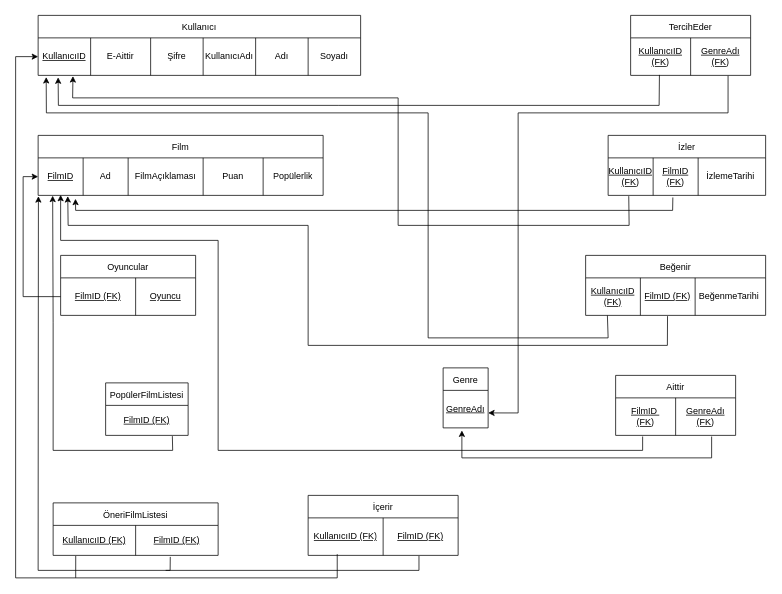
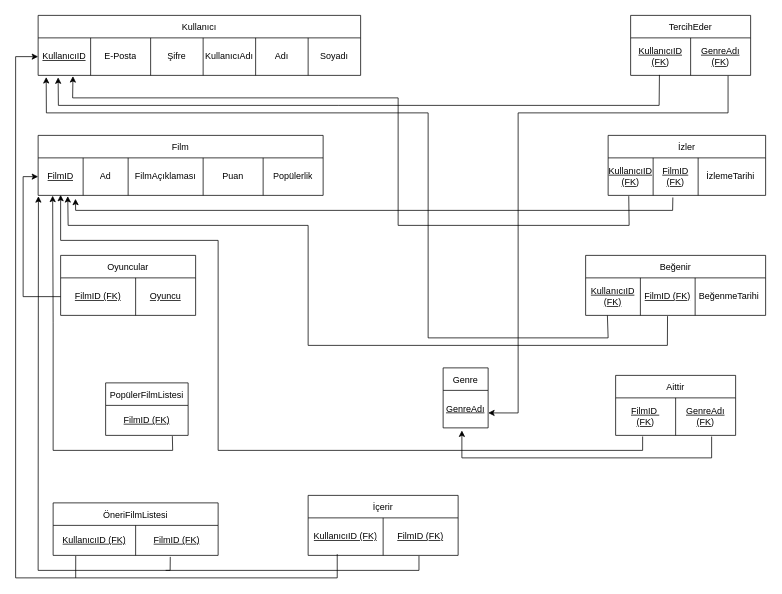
  <mxCell id="0" />
  <mxCell id="1" parent="0" />
  <mxCell id="2" value="Kullanıcı" style="shape=table;startSize=30;container=1;collapsible=0;childLayout=tableLayout;" parent="1" vertex="1"><mxGeometry x="50" y="20" width="430" height="80" as="geometry" /></mxCell>
  <mxCell id="3" value="" style="shape=tableRow;horizontal=0;startSize=0;swimlaneHead=0;swimlaneBody=0;strokeColor=inherit;top=0;left=0;bottom=0;right=0;collapsible=0;dropTarget=0;fillColor=none;points=[[0,0.5],[1,0.5]];portConstraint=eastwest;" parent="2" vertex="1"><mxGeometry y="30" width="430" height="50" as="geometry" /></mxCell>
  <mxCell id="4" value="&lt;u&gt;KullanıcıID&lt;/u&gt;" style="shape=partialRectangle;html=1;whiteSpace=wrap;connectable=0;strokeColor=inherit;overflow=hidden;fillColor=none;top=0;left=0;bottom=0;right=0;pointerEvents=1;" parent="3" vertex="1"><mxGeometry width="70" height="50" as="geometry"><mxRectangle width="70" height="50" as="alternateBounds" /></mxGeometry></mxCell>
- <mxCell id="5" value="E-Aittir" style="shape=partialRectangle;html=1;whiteSpace=wrap;connectable=0;strokeColor=inherit;overflow=hidden;fillColor=none;top=0;left=0;bottom=0;right=0;pointerEvents=1;" parent="3" vertex="1"><mxGeometry x="70" width="80" height="50" as="geometry"><mxRectangle width="80" height="50" as="alternateBounds" /></mxGeometry></mxCell>
+ <mxCell id="5" value="E-Posta" style="shape=partialRectangle;html=1;whiteSpace=wrap;connectable=0;strokeColor=inherit;overflow=hidden;fillColor=none;top=0;left=0;bottom=0;right=0;pointerEvents=1;" parent="3" vertex="1"><mxGeometry x="70" width="80" height="50" as="geometry"><mxRectangle width="80" height="50" as="alternateBounds" /></mxGeometry></mxCell>
  <mxCell id="6" value="Şifre" style="shape=partialRectangle;html=1;whiteSpace=wrap;connectable=0;strokeColor=inherit;overflow=hidden;fillColor=none;top=0;left=0;bottom=0;right=0;pointerEvents=1;" parent="3" vertex="1"><mxGeometry x="150" width="70" height="50" as="geometry"><mxRectangle width="70" height="50" as="alternateBounds" /></mxGeometry></mxCell>
  <mxCell id="7" value="KullanıcıAdı" style="shape=partialRectangle;html=1;whiteSpace=wrap;connectable=0;strokeColor=inherit;overflow=hidden;fillColor=none;top=0;left=0;bottom=0;right=0;pointerEvents=1;" parent="3" vertex="1"><mxGeometry x="220" width="70" height="50" as="geometry"><mxRectangle width="70" height="50" as="alternateBounds" /></mxGeometry></mxCell>
  <mxCell id="8" value="Adı" style="shape=partialRectangle;html=1;whiteSpace=wrap;connectable=0;strokeColor=inherit;overflow=hidden;fillColor=none;top=0;left=0;bottom=0;right=0;pointerEvents=1;" parent="3" vertex="1"><mxGeometry x="290" width="70" height="50" as="geometry"><mxRectangle width="70" height="50" as="alternateBounds" /></mxGeometry></mxCell>
  <mxCell id="9" value="Soyadı" style="shape=partialRectangle;html=1;whiteSpace=wrap;connectable=0;strokeColor=inherit;overflow=hidden;fillColor=none;top=0;left=0;bottom=0;right=0;pointerEvents=1;" parent="3" vertex="1"><mxGeometry x="360" width="70" height="50" as="geometry"><mxRectangle width="70" height="50" as="alternateBounds" /></mxGeometry></mxCell>
  <mxCell id="10" value="Film" style="shape=table;startSize=30;container=1;collapsible=0;childLayout=tableLayout;points=[[0,0,0,0,0],[0,0.25,0,0,0],[0,0.5,0,0,0],[0,0.75,0,0,0],[0,1,0,0,0],[0.13,1,0,0,0],[0.25,0,0,0,0],[0.25,1,0,0,0],[0.5,0,0,0,0],[0.5,1,0,0,0],[0.75,0,0,0,0],[0.75,1,0,0,0],[1,0,0,0,0],[1,0.25,0,0,0],[1,0.5,0,0,0],[1,0.75,0,0,0],[1,1,0,0,0]];" parent="1" vertex="1"><mxGeometry x="50" y="180" width="380" height="80" as="geometry" /></mxCell>
  <mxCell id="11" value="" style="shape=tableRow;horizontal=0;startSize=0;swimlaneHead=0;swimlaneBody=0;strokeColor=inherit;top=0;left=0;bottom=0;right=0;collapsible=0;dropTarget=0;fillColor=none;points=[[0,0.5],[1,0.5]];portConstraint=eastwest;" parent="10" vertex="1"><mxGeometry y="30" width="380" height="50" as="geometry" /></mxCell>
  <mxCell id="12" value="&lt;u&gt;FilmID&lt;/u&gt;" style="shape=partialRectangle;html=1;whiteSpace=wrap;connectable=0;strokeColor=inherit;overflow=hidden;fillColor=none;top=0;left=0;bottom=0;right=0;pointerEvents=1;" parent="11" vertex="1"><mxGeometry width="60" height="50" as="geometry"><mxRectangle width="60" height="50" as="alternateBounds" /></mxGeometry></mxCell>
  <mxCell id="13" value="Ad" style="shape=partialRectangle;html=1;whiteSpace=wrap;connectable=0;strokeColor=inherit;overflow=hidden;fillColor=none;top=0;left=0;bottom=0;right=0;pointerEvents=1;" parent="11" vertex="1"><mxGeometry x="60" width="60" height="50" as="geometry"><mxRectangle width="60" height="50" as="alternateBounds" /></mxGeometry></mxCell>
  <mxCell id="14" value="FilmAçıklaması" style="shape=partialRectangle;html=1;whiteSpace=wrap;connectable=0;strokeColor=inherit;overflow=hidden;fillColor=none;top=0;left=0;bottom=0;right=0;pointerEvents=1;" parent="11" vertex="1"><mxGeometry x="120" width="100" height="50" as="geometry"><mxRectangle width="100" height="50" as="alternateBounds" /></mxGeometry></mxCell>
  <mxCell id="15" value="Puan" style="shape=partialRectangle;html=1;whiteSpace=wrap;connectable=0;strokeColor=inherit;overflow=hidden;fillColor=none;top=0;left=0;bottom=0;right=0;pointerEvents=1;" parent="11" vertex="1"><mxGeometry x="220" width="80" height="50" as="geometry"><mxRectangle width="80" height="50" as="alternateBounds" /></mxGeometry></mxCell>
  <mxCell id="16" value="Popülerlik" style="shape=partialRectangle;html=1;whiteSpace=wrap;connectable=0;strokeColor=inherit;overflow=hidden;fillColor=none;top=0;left=0;bottom=0;right=0;pointerEvents=1;" parent="11" vertex="1"><mxGeometry x="300" width="80" height="50" as="geometry"><mxRectangle width="80" height="50" as="alternateBounds" /></mxGeometry></mxCell>
  <mxCell id="17" value="Oyuncular" style="shape=table;startSize=30;container=1;collapsible=0;childLayout=tableLayout;" parent="1" vertex="1"><mxGeometry x="80" y="340" width="180" height="80" as="geometry" /></mxCell>
  <mxCell id="18" value="" style="shape=tableRow;horizontal=0;startSize=0;swimlaneHead=0;swimlaneBody=0;strokeColor=inherit;top=0;left=0;bottom=0;right=0;collapsible=0;dropTarget=0;fillColor=none;points=[[0,0.5],[1,0.5]];portConstraint=eastwest;" parent="17" vertex="1"><mxGeometry y="30" width="180" height="50" as="geometry" /></mxCell>
  <mxCell id="19" value="&lt;u&gt;FilmID (FK)&lt;/u&gt;" style="shape=partialRectangle;html=1;whiteSpace=wrap;connectable=0;strokeColor=inherit;overflow=hidden;fillColor=none;top=0;left=0;bottom=0;right=0;pointerEvents=1;" parent="18" vertex="1"><mxGeometry width="100" height="50" as="geometry"><mxRectangle width="100" height="50" as="alternateBounds" /></mxGeometry></mxCell>
  <mxCell id="20" value="&lt;u&gt;Oyuncu&lt;/u&gt;" style="shape=partialRectangle;html=1;whiteSpace=wrap;connectable=0;strokeColor=inherit;overflow=hidden;fillColor=none;top=0;left=0;bottom=0;right=0;pointerEvents=1;" parent="18" vertex="1"><mxGeometry x="100" width="80" height="50" as="geometry"><mxRectangle width="80" height="50" as="alternateBounds" /></mxGeometry></mxCell>
  <mxCell id="21" value="Genre" style="shape=table;startSize=30;container=1;collapsible=0;childLayout=tableLayout;" parent="1" vertex="1"><mxGeometry x="590" y="490" width="60" height="80" as="geometry" /></mxCell>
  <mxCell id="22" value="" style="shape=tableRow;horizontal=0;startSize=0;swimlaneHead=0;swimlaneBody=0;strokeColor=inherit;top=0;left=0;bottom=0;right=0;collapsible=0;dropTarget=0;fillColor=none;points=[[0,0.5],[1,0.5]];portConstraint=eastwest;" parent="21" vertex="1"><mxGeometry y="30" width="60" height="50" as="geometry" /></mxCell>
  <mxCell id="23" value="&lt;u&gt;GenreAdı&lt;/u&gt;" style="shape=partialRectangle;html=1;whiteSpace=wrap;connectable=0;strokeColor=inherit;overflow=hidden;fillColor=none;top=0;left=0;bottom=0;right=0;pointerEvents=1;" parent="22" vertex="1"><mxGeometry width="60" height="50" as="geometry"><mxRectangle width="60" height="50" as="alternateBounds" /></mxGeometry></mxCell>
  <mxCell id="24" value="TercihEder" style="shape=table;startSize=30;container=1;collapsible=0;childLayout=tableLayout;" parent="1" vertex="1"><mxGeometry x="840" y="20" width="160" height="80" as="geometry" /></mxCell>
  <mxCell id="25" value="" style="shape=tableRow;horizontal=0;startSize=0;swimlaneHead=0;swimlaneBody=0;strokeColor=inherit;top=0;left=0;bottom=0;right=0;collapsible=0;dropTarget=0;fillColor=none;points=[[0,0.5],[1,0.5]];portConstraint=eastwest;" parent="24" vertex="1"><mxGeometry y="30" width="160" height="50" as="geometry" /></mxCell>
  <mxCell id="26" value="KullanıcıID (FK)" style="shape=partialRectangle;html=1;whiteSpace=wrap;connectable=0;strokeColor=inherit;overflow=hidden;fillColor=none;top=0;left=0;bottom=0;right=0;pointerEvents=1;fontStyle=4;" parent="25" vertex="1"><mxGeometry width="80" height="50" as="geometry"><mxRectangle width="80" height="50" as="alternateBounds" /></mxGeometry></mxCell>
  <mxCell id="27" value="&lt;u&gt;GenreAdı (FK)&lt;/u&gt;" style="shape=partialRectangle;html=1;whiteSpace=wrap;connectable=0;strokeColor=inherit;overflow=hidden;fillColor=none;top=0;left=0;bottom=0;right=0;pointerEvents=1;" parent="25" vertex="1"><mxGeometry x="80" width="80" height="50" as="geometry"><mxRectangle width="80" height="50" as="alternateBounds" /></mxGeometry></mxCell>
  <mxCell id="28" value="Aittir" style="shape=table;startSize=30;container=1;collapsible=0;childLayout=tableLayout;" parent="1" vertex="1"><mxGeometry x="820" y="500" width="160" height="80" as="geometry" /></mxCell>
  <mxCell id="29" value="" style="shape=tableRow;horizontal=0;startSize=0;swimlaneHead=0;swimlaneBody=0;strokeColor=inherit;top=0;left=0;bottom=0;right=0;collapsible=0;dropTarget=0;fillColor=none;points=[[0,0.5],[1,0.5]];portConstraint=eastwest;" parent="28" vertex="1"><mxGeometry y="30" width="160" height="50" as="geometry" /></mxCell>
  <mxCell id="30" value="&lt;u&gt;FilmID&amp;nbsp;&lt;/u&gt;&lt;div&gt;&lt;u&gt;(FK)&lt;/u&gt;&lt;/div&gt;" style="shape=partialRectangle;html=1;whiteSpace=wrap;connectable=0;strokeColor=inherit;overflow=hidden;fillColor=none;top=0;left=0;bottom=0;right=0;pointerEvents=1;" parent="29" vertex="1"><mxGeometry width="80" height="50" as="geometry"><mxRectangle width="80" height="50" as="alternateBounds" /></mxGeometry></mxCell>
  <mxCell id="31" value="&lt;u&gt;GenreAdı (FK)&lt;/u&gt;" style="shape=partialRectangle;html=1;whiteSpace=wrap;connectable=0;strokeColor=inherit;overflow=hidden;fillColor=none;top=0;left=0;bottom=0;right=0;pointerEvents=1;" parent="29" vertex="1"><mxGeometry x="80" width="80" height="50" as="geometry"><mxRectangle width="80" height="50" as="alternateBounds" /></mxGeometry></mxCell>
  <mxCell id="32" value="" style="endArrow=none;html=1;rounded=0;exitX=0.062;exitY=1.053;exitDx=0;exitDy=0;entryX=0.24;entryY=0.988;entryDx=0;entryDy=0;exitPerimeter=0;entryPerimeter=0;startArrow=classic;startFill=1;endFill=0;" parent="1" source="3" target="25" edge="1"><mxGeometry width="50" height="50" relative="1" as="geometry"><mxPoint x="250" y="290" as="sourcePoint" /><mxPoint x="440" y="150" as="targetPoint" /><Array as="points"><mxPoint x="77" y="140" /><mxPoint x="450" y="140" /><mxPoint x="878" y="140" /></Array></mxGeometry></mxCell>
  <mxCell id="33" value="İzler" style="shape=table;startSize=30;container=1;collapsible=0;childLayout=tableLayout;" parent="1" vertex="1"><mxGeometry x="810" y="180" width="210" height="80" as="geometry" /></mxCell>
  <mxCell id="34" value="" style="shape=tableRow;horizontal=0;startSize=0;swimlaneHead=0;swimlaneBody=0;strokeColor=inherit;top=0;left=0;bottom=0;right=0;collapsible=0;dropTarget=0;fillColor=none;points=[[0,0.5],[1,0.5]];portConstraint=eastwest;" parent="33" vertex="1"><mxGeometry y="30" width="210" height="50" as="geometry" /></mxCell>
  <mxCell id="35" value="&lt;u&gt;KullanıcıID (FK)&lt;/u&gt;" style="shape=partialRectangle;html=1;whiteSpace=wrap;connectable=0;strokeColor=inherit;overflow=hidden;fillColor=none;top=0;left=0;bottom=0;right=0;pointerEvents=1;" parent="34" vertex="1"><mxGeometry width="60" height="50" as="geometry"><mxRectangle width="60" height="50" as="alternateBounds" /></mxGeometry></mxCell>
  <mxCell id="36" value="&lt;u&gt;FilmID (FK)&lt;/u&gt;" style="shape=partialRectangle;html=1;whiteSpace=wrap;connectable=0;strokeColor=inherit;overflow=hidden;fillColor=none;top=0;left=0;bottom=0;right=0;pointerEvents=1;" parent="34" vertex="1"><mxGeometry x="60" width="60" height="50" as="geometry"><mxRectangle width="60" height="50" as="alternateBounds" /></mxGeometry></mxCell>
  <mxCell id="37" value="İzlemeTarihi&amp;nbsp;" style="shape=partialRectangle;html=1;whiteSpace=wrap;connectable=0;strokeColor=inherit;overflow=hidden;fillColor=none;top=0;left=0;bottom=0;right=0;pointerEvents=1;" parent="34" vertex="1"><mxGeometry x="120" width="90" height="50" as="geometry"><mxRectangle width="90" height="50" as="alternateBounds" /></mxGeometry></mxCell>
  <mxCell id="38" value="Beğenir" style="shape=table;startSize=30;container=1;collapsible=0;childLayout=tableLayout;" parent="1" vertex="1"><mxGeometry x="780" y="340" width="240" height="80" as="geometry" /></mxCell>
  <mxCell id="39" value="" style="shape=tableRow;horizontal=0;startSize=0;swimlaneHead=0;swimlaneBody=0;strokeColor=inherit;top=0;left=0;bottom=0;right=0;collapsible=0;dropTarget=0;fillColor=none;points=[[0,0.5],[1,0.5]];portConstraint=eastwest;" parent="38" vertex="1"><mxGeometry y="30" width="240" height="50" as="geometry" /></mxCell>
  <mxCell id="40" value="&lt;u&gt;KullanıcıID (FK)&lt;/u&gt;" style="shape=partialRectangle;html=1;whiteSpace=wrap;connectable=0;strokeColor=inherit;overflow=hidden;fillColor=none;top=0;left=0;bottom=0;right=0;pointerEvents=1;" parent="39" vertex="1"><mxGeometry width="73" height="50" as="geometry"><mxRectangle width="73" height="50" as="alternateBounds" /></mxGeometry></mxCell>
  <mxCell id="41" value="&lt;u&gt;FilmID (FK)&lt;/u&gt;" style="shape=partialRectangle;html=1;whiteSpace=wrap;connectable=0;strokeColor=inherit;overflow=hidden;fillColor=none;top=0;left=0;bottom=0;right=0;pointerEvents=1;" parent="39" vertex="1"><mxGeometry x="73" width="73" height="50" as="geometry"><mxRectangle width="73" height="50" as="alternateBounds" /></mxGeometry></mxCell>
  <mxCell id="42" value="BeğenmeTarihi&amp;nbsp;" style="shape=partialRectangle;html=1;whiteSpace=wrap;connectable=0;strokeColor=inherit;overflow=hidden;fillColor=none;top=0;left=0;bottom=0;right=0;pointerEvents=1;" parent="39" vertex="1"><mxGeometry x="146" width="94" height="50" as="geometry"><mxRectangle width="94" height="50" as="alternateBounds" /></mxGeometry></mxCell>
  <mxCell id="43" style="edgeStyle=orthogonalEdgeStyle;rounded=0;orthogonalLoop=1;jettySize=auto;html=1;entryX=0.812;entryY=1.01;entryDx=0;entryDy=0;entryPerimeter=0;startArrow=classic;startFill=1;endArrow=none;endFill=0;exitX=1.001;exitY=0.601;exitDx=0;exitDy=0;exitPerimeter=0;" parent="1" source="22" target="25" edge="1"><mxGeometry relative="1" as="geometry"><mxPoint x="990" y="150" as="targetPoint" /><Array as="points"><mxPoint x="690" y="550" /><mxPoint x="690" y="150" /><mxPoint x="970" y="150" /></Array><mxPoint x="660" y="550" as="sourcePoint" /></mxGeometry></mxCell>
  <mxCell id="44" value="" style="endArrow=none;html=1;rounded=0;exitX=0.108;exitY=1.02;exitDx=0;exitDy=0;exitPerimeter=0;entryX=0.131;entryY=1.02;entryDx=0;entryDy=0;entryPerimeter=0;strokeColor=default;startArrow=classic;startFill=1;endFill=0;" parent="1" source="3" target="34" edge="1"><mxGeometry width="50" height="50" relative="1" as="geometry"><mxPoint x="490" y="300" as="sourcePoint" /><mxPoint x="540" y="250" as="targetPoint" /><Array as="points"><mxPoint x="96" y="130" /><mxPoint x="530" y="130" /><mxPoint x="530" y="300" /><mxPoint x="838" y="300" /></Array></mxGeometry></mxCell>
  <mxCell id="45" value="" style="endArrow=none;html=1;rounded=0;exitX=0.025;exitY=1.045;exitDx=0;exitDy=0;exitPerimeter=0;entryX=0.121;entryY=1.002;entryDx=0;entryDy=0;entryPerimeter=0;startArrow=classic;startFill=1;endFill=0;" parent="1" source="3" target="39" edge="1"><mxGeometry width="50" height="50" relative="1" as="geometry"><mxPoint x="350" y="250" as="sourcePoint" /><mxPoint x="620" y="360" as="targetPoint" /><Array as="points"><mxPoint x="61" y="150" /><mxPoint x="570" y="150" /><mxPoint x="570" y="450" /><mxPoint x="810" y="450" /></Array></mxGeometry></mxCell>
  <mxCell id="46" value="" style="endArrow=none;html=1;rounded=0;exitX=0.131;exitY=1.091;exitDx=0;exitDy=0;exitPerimeter=0;entryX=0.411;entryY=1.056;entryDx=0;entryDy=0;entryPerimeter=0;startArrow=classic;startFill=1;endFill=0;" parent="1" source="11" target="34" edge="1"><mxGeometry width="50" height="50" relative="1" as="geometry"><mxPoint x="440" y="320" as="sourcePoint" /><mxPoint x="490" y="270" as="targetPoint" /><Array as="points"><mxPoint x="100" y="280" /><mxPoint x="896" y="280" /></Array></mxGeometry></mxCell>
  <mxCell id="47" value="" style="endArrow=none;html=1;rounded=0;exitX=0.104;exitY=1.02;exitDx=0;exitDy=0;exitPerimeter=0;entryX=0.455;entryY=1.02;entryDx=0;entryDy=0;entryPerimeter=0;startArrow=classic;startFill=1;endFill=0;" parent="1" source="11" target="39" edge="1"><mxGeometry width="50" height="50" relative="1" as="geometry"><mxPoint x="90" y="270" as="sourcePoint" /><mxPoint x="500" y="370" as="targetPoint" /><Array as="points"><mxPoint x="90" y="300" /><mxPoint x="410" y="300" /><mxPoint x="410" y="460" /><mxPoint x="889" y="460" /></Array></mxGeometry></mxCell>
  <mxCell id="48" value="" style="endArrow=none;html=1;rounded=0;entryX=0.225;entryY=1.03;entryDx=0;entryDy=0;entryPerimeter=0;exitX=0.079;exitY=0.986;exitDx=0;exitDy=0;exitPerimeter=0;startArrow=classic;startFill=1;endFill=0;" parent="1" source="11" target="29" edge="1"><mxGeometry width="50" height="50" relative="1" as="geometry"><mxPoint x="70" y="260" as="sourcePoint" /><mxPoint x="480" y="370" as="targetPoint" /><Array as="points"><mxPoint x="80" y="320" /><mxPoint x="290" y="320" /><mxPoint x="290" y="600" /><mxPoint x="856" y="600" /></Array></mxGeometry></mxCell>
  <mxCell id="49" value="" style="endArrow=none;html=1;rounded=0;exitX=0.417;exitY=1.07;exitDx=0;exitDy=0;exitPerimeter=0;entryX=0.8;entryY=1.03;entryDx=0;entryDy=0;entryPerimeter=0;startArrow=classic;startFill=1;endFill=0;" parent="1" source="22" target="29" edge="1"><mxGeometry width="50" height="50" relative="1" as="geometry"><mxPoint x="490" y="550" as="sourcePoint" /><mxPoint x="540" y="500" as="targetPoint" /><Array as="points"><mxPoint x="615" y="610" /><mxPoint x="948" y="610" /></Array></mxGeometry></mxCell>
  <mxCell id="50" style="edgeStyle=orthogonalEdgeStyle;rounded=0;orthogonalLoop=1;jettySize=auto;html=1;exitX=0;exitY=0.5;exitDx=0;exitDy=0;entryX=0;entryY=0.5;entryDx=0;entryDy=0;startArrow=classic;startFill=1;endArrow=none;endFill=0;" parent="1" source="11" target="18" edge="1"><mxGeometry relative="1" as="geometry" /></mxCell>
  <mxCell id="51" value="PopülerFilmListesi" style="shape=table;startSize=30;container=1;collapsible=0;childLayout=tableLayout;" parent="1" vertex="1"><mxGeometry x="140" y="510" width="110" height="70" as="geometry" /></mxCell>
  <mxCell id="52" value="" style="shape=tableRow;horizontal=0;startSize=0;swimlaneHead=0;swimlaneBody=0;strokeColor=inherit;top=0;left=0;bottom=0;right=0;collapsible=0;dropTarget=0;fillColor=none;points=[[0,0.5],[1,0.5]];portConstraint=eastwest;" parent="51" vertex="1"><mxGeometry y="30" width="110" height="40" as="geometry" /></mxCell>
  <mxCell id="53" value="&lt;u&gt;FilmID (FK)&lt;/u&gt;" style="shape=partialRectangle;html=1;whiteSpace=wrap;connectable=0;strokeColor=inherit;overflow=hidden;fillColor=none;top=0;left=0;bottom=0;right=0;pointerEvents=1;" parent="52" vertex="1"><mxGeometry width="110" height="40" as="geometry"><mxRectangle width="110" height="40" as="alternateBounds" /></mxGeometry></mxCell>
  <mxCell id="54" value="ÖneriFilmListesi" style="shape=table;startSize=30;container=1;collapsible=0;childLayout=tableLayout;" parent="1" vertex="1"><mxGeometry x="70" y="670" width="220" height="70" as="geometry" /></mxCell>
  <mxCell id="55" value="" style="shape=tableRow;horizontal=0;startSize=0;swimlaneHead=0;swimlaneBody=0;strokeColor=inherit;top=0;left=0;bottom=0;right=0;collapsible=0;dropTarget=0;fillColor=none;points=[[0,0.5],[1,0.5]];portConstraint=eastwest;" parent="54" vertex="1"><mxGeometry y="30" width="220" height="40" as="geometry" /></mxCell>
  <mxCell id="56" value="&lt;u&gt;KullanıcıID (FK)&lt;/u&gt;" style="shape=partialRectangle;html=1;whiteSpace=wrap;connectable=0;strokeColor=inherit;overflow=hidden;fillColor=none;top=0;left=0;bottom=0;right=0;pointerEvents=1;" parent="55" vertex="1"><mxGeometry width="110" height="40" as="geometry"><mxRectangle width="110" height="40" as="alternateBounds" /></mxGeometry></mxCell>
  <mxCell id="57" value="&lt;u&gt;FilmID (FK)&lt;/u&gt;" style="shape=partialRectangle;html=1;whiteSpace=wrap;connectable=0;strokeColor=inherit;overflow=hidden;fillColor=none;top=0;left=0;bottom=0;right=0;pointerEvents=1;" parent="55" vertex="1"><mxGeometry x="110" width="110" height="40" as="geometry"><mxRectangle width="110" height="40" as="alternateBounds" /></mxGeometry></mxCell>
  <mxCell id="58" value="" style="endArrow=none;html=1;rounded=0;entryX=0.787;entryY=1.024;entryDx=0;entryDy=0;entryPerimeter=0;exitX=0.051;exitY=1.009;exitDx=0;exitDy=0;exitPerimeter=0;startArrow=classic;startFill=1;endFill=0;" parent="1" source="11" edge="1"><mxGeometry width="50" height="50" relative="1" as="geometry"><mxPoint x="70" y="270" as="sourcePoint" /><mxPoint x="228.97" y="580.96" as="targetPoint" /><Array as="points"><mxPoint x="70" y="430" /><mxPoint x="70" y="600" /><mxPoint x="229.4" y="600" /></Array></mxGeometry></mxCell>
  <mxCell id="59" style="edgeStyle=orthogonalEdgeStyle;rounded=0;orthogonalLoop=1;jettySize=auto;html=1;exitX=0;exitY=0.5;exitDx=0;exitDy=0;entryX=0.137;entryY=1.018;entryDx=0;entryDy=0;entryPerimeter=0;startArrow=classic;startFill=1;endArrow=none;endFill=0;" parent="1" source="3" target="55" edge="1"><mxGeometry relative="1" as="geometry"><mxPoint x="20" y="590" as="targetPoint" /><Array as="points"><mxPoint x="20" y="75" /><mxPoint x="20" y="770" /><mxPoint x="100" y="770" /></Array></mxGeometry></mxCell>
  <mxCell id="60" value="" style="endArrow=none;html=1;rounded=0;exitX=0.001;exitY=1.022;exitDx=0;exitDy=0;exitPerimeter=0;entryX=0.71;entryY=1.05;entryDx=0;entryDy=0;entryPerimeter=0;endFill=0;startArrow=classic;startFill=1;" parent="1" source="11" target="55" edge="1"><mxGeometry width="50" height="50" relative="1" as="geometry"><mxPoint x="90" y="470" as="sourcePoint" /><mxPoint x="60" y="790" as="targetPoint" /><Array as="points"><mxPoint x="50" y="760" /><mxPoint x="226" y="760" /></Array></mxGeometry></mxCell>
  <mxCell id="61" value="İçerir" style="shape=table;startSize=30;container=1;collapsible=0;childLayout=tableLayout;" parent="1" vertex="1"><mxGeometry x="410" y="660" width="200" height="80" as="geometry" /></mxCell>
  <mxCell id="62" value="" style="shape=tableRow;horizontal=0;startSize=0;swimlaneHead=0;swimlaneBody=0;strokeColor=inherit;top=0;left=0;bottom=0;right=0;collapsible=0;dropTarget=0;fillColor=none;points=[[0,0.5],[1,0.5]];portConstraint=eastwest;" parent="61" vertex="1"><mxGeometry y="30" width="200" height="50" as="geometry" /></mxCell>
  <mxCell id="63" value="&lt;u&gt;KullanıcıID (FK)&lt;/u&gt;" style="shape=partialRectangle;html=1;whiteSpace=wrap;connectable=0;strokeColor=inherit;overflow=hidden;fillColor=none;top=0;left=0;bottom=0;right=0;pointerEvents=1;" parent="62" vertex="1"><mxGeometry width="100" height="50" as="geometry"><mxRectangle width="100" height="50" as="alternateBounds" /></mxGeometry></mxCell>
  <mxCell id="64" value="&lt;u&gt;FilmID (FK)&lt;/u&gt;" style="shape=partialRectangle;html=1;whiteSpace=wrap;connectable=0;strokeColor=inherit;overflow=hidden;fillColor=none;top=0;left=0;bottom=0;right=0;pointerEvents=1;" parent="62" vertex="1"><mxGeometry x="100" width="100" height="50" as="geometry"><mxRectangle width="100" height="50" as="alternateBounds" /></mxGeometry></mxCell>
  <mxCell id="65" value="" style="edgeStyle=segmentEdgeStyle;endArrow=none;html=1;curved=0;rounded=0;endSize=8;startSize=8;entryX=0.194;entryY=0.968;entryDx=0;entryDy=0;entryPerimeter=0;endFill=0;" parent="1" target="62" edge="1"><mxGeometry width="50" height="50" relative="1" as="geometry"><mxPoint x="100" y="770" as="sourcePoint" /><mxPoint x="580" y="540" as="targetPoint" /></mxGeometry></mxCell>
  <mxCell id="66" value="" style="edgeStyle=segmentEdgeStyle;endArrow=none;html=1;curved=0;rounded=0;endSize=8;startSize=8;entryX=0.739;entryY=1.016;entryDx=0;entryDy=0;entryPerimeter=0;endFill=0;" parent="1" target="62" edge="1"><mxGeometry width="50" height="50" relative="1" as="geometry"><mxPoint x="220" y="760" as="sourcePoint" /><mxPoint x="530" y="610" as="targetPoint" /></mxGeometry></mxCell>
